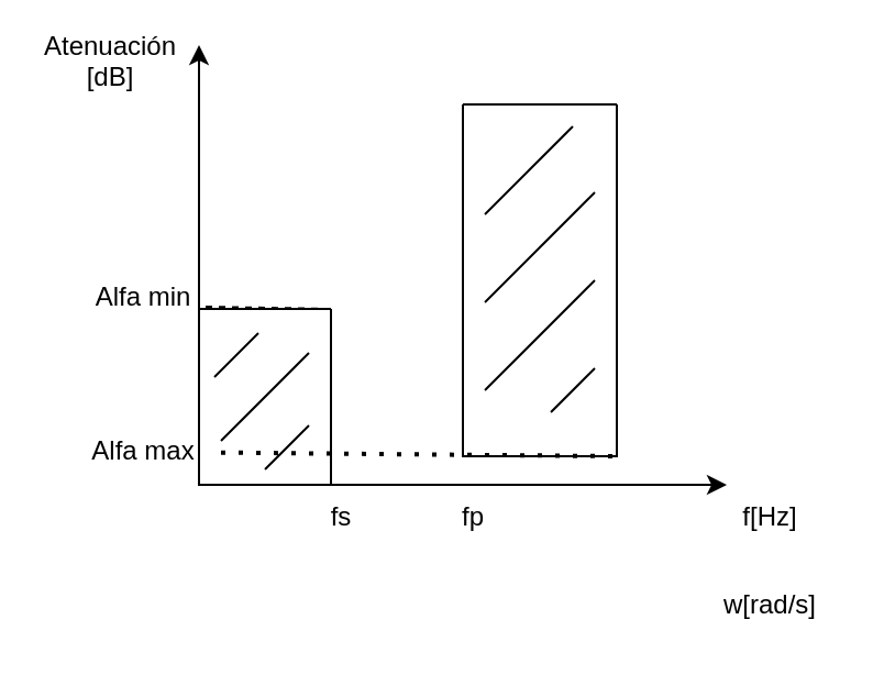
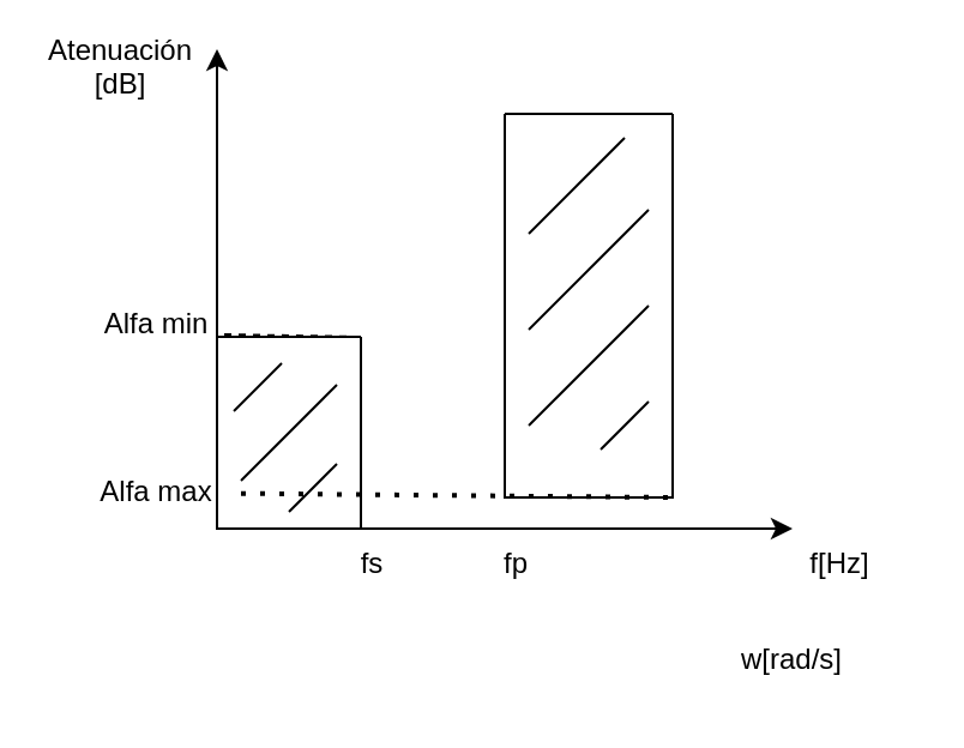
  <mxCell id="0" />
  <mxCell id="1" parent="0" />
  <mxCell id="2" value="" style="endArrow=classic;html=1;rounded=0;" parent="1" edge="1"><mxGeometry width="50" height="50" relative="1" as="geometry"><mxPoint x="90" y="220" as="sourcePoint" /><mxPoint x="90" y="20" as="targetPoint" /></mxGeometry></mxCell>
  <mxCell id="3" value="" style="endArrow=classic;html=1;rounded=0;" parent="1" edge="1"><mxGeometry width="50" height="50" relative="1" as="geometry"><mxPoint x="90" y="220" as="sourcePoint" /><mxPoint x="330" y="220" as="targetPoint" /></mxGeometry></mxCell>
  <mxCell id="4" value="&lt;div&gt;Atenuación&lt;/div&gt;&lt;div&gt;[dB]&lt;/div&gt;&lt;div&gt;&lt;br&gt;&lt;/div&gt;" style="text;html=1;strokeColor=none;fillColor=none;align=center;verticalAlign=middle;whiteSpace=wrap;rounded=0;" parent="1" vertex="1"><mxGeometry x="20" y="20" width="60" height="30" as="geometry" /></mxCell>
  <mxCell id="5" value="Alfa min" style="text;html=1;strokeColor=none;fillColor=none;align=center;verticalAlign=middle;whiteSpace=wrap;rounded=0;" parent="1" vertex="1"><mxGeometry x="30" y="120" width="70" height="30" as="geometry" /></mxCell>
- <mxCell id="6" value="w[rad/s]" style="text;html=1;strokeColor=none;fillColor=none;align=center;verticalAlign=middle;whiteSpace=wrap;rounded=0;" parent="1" vertex="1"><mxGeometry x="320" y="260" width="60" height="30" as="geometry" /></mxCell>
+ <mxCell id="6" value="w[rad/s]" style="text;html=1;strokeColor=none;fillColor=none;align=center;verticalAlign=middle;whiteSpace=wrap;rounded=0;" parent="1" vertex="1"><mxGeometry x="300" y="260" width="60" height="30" as="geometry" /></mxCell>
  <mxCell id="7" value="&lt;div&gt;Alfa max&lt;/div&gt;" style="text;html=1;strokeColor=none;fillColor=none;align=center;verticalAlign=middle;whiteSpace=wrap;rounded=0;" parent="1" vertex="1"><mxGeometry x="30" y="190" width="70" height="30" as="geometry" /></mxCell>
  <mxCell id="8" value="fs" style="text;html=1;strokeColor=none;fillColor=none;align=center;verticalAlign=middle;whiteSpace=wrap;rounded=0;" parent="1" vertex="1"><mxGeometry x="120" y="220" width="70" height="30" as="geometry" /></mxCell>
  <mxCell id="9" value="fp" style="text;html=1;strokeColor=none;fillColor=none;align=center;verticalAlign=middle;whiteSpace=wrap;rounded=0;" parent="1" vertex="1"><mxGeometry x="180" y="220" width="70" height="30" as="geometry" /></mxCell>
  <mxCell id="10" value="f[Hz]" style="text;html=1;strokeColor=none;fillColor=none;align=center;verticalAlign=middle;whiteSpace=wrap;rounded=0;" parent="1" vertex="1"><mxGeometry x="320" y="220" width="60" height="30" as="geometry" /></mxCell>
  <mxCell id="11" value="" style="swimlane;startSize=0;" vertex="1" parent="1"><mxGeometry x="210" y="47" width="70" height="160" as="geometry" /></mxCell>
  <mxCell id="12" value="" style="endArrow=none;dashed=1;html=1;rounded=0;entryX=1;entryY=0;entryDx=0;entryDy=0;" edge="1" parent="11" target="17"><mxGeometry width="50" height="50" relative="1" as="geometry"><mxPoint x="-117" y="92" as="sourcePoint" /><mxPoint x="-67" y="42" as="targetPoint" /></mxGeometry></mxCell>
  <mxCell id="13" value="" style="endArrow=none;html=1;rounded=0;" edge="1" parent="11"><mxGeometry width="50" height="50" relative="1" as="geometry"><mxPoint x="10" y="50" as="sourcePoint" /><mxPoint x="50" y="10" as="targetPoint" /><Array as="points"><mxPoint x="30" y="30" /></Array></mxGeometry></mxCell>
  <mxCell id="14" value="" style="endArrow=none;html=1;rounded=0;" edge="1" parent="11"><mxGeometry width="50" height="50" relative="1" as="geometry"><mxPoint x="10" y="90" as="sourcePoint" /><mxPoint x="60" y="40" as="targetPoint" /></mxGeometry></mxCell>
  <mxCell id="15" value="" style="endArrow=none;html=1;rounded=0;" edge="1" parent="11"><mxGeometry width="50" height="50" relative="1" as="geometry"><mxPoint x="10" y="130" as="sourcePoint" /><mxPoint x="60" y="80" as="targetPoint" /></mxGeometry></mxCell>
  <mxCell id="16" value="" style="endArrow=none;html=1;rounded=0;" edge="1" parent="11"><mxGeometry width="50" height="50" relative="1" as="geometry"><mxPoint x="40" y="140" as="sourcePoint" /><mxPoint x="60" y="120" as="targetPoint" /></mxGeometry></mxCell>
  <mxCell id="17" value="" style="swimlane;startSize=0;" vertex="1" parent="1"><mxGeometry x="90" y="140" width="60" height="80" as="geometry" /></mxCell>
  <mxCell id="18" value="" style="endArrow=none;html=1;rounded=0;" edge="1" parent="17"><mxGeometry width="50" height="50" relative="1" as="geometry"><mxPoint x="10" y="60" as="sourcePoint" /><mxPoint x="50" y="20" as="targetPoint" /></mxGeometry></mxCell>
  <mxCell id="19" value="" style="endArrow=none;html=1;rounded=0;" edge="1" parent="1"><mxGeometry width="50" height="50" relative="1" as="geometry"><mxPoint x="97" y="171" as="sourcePoint" /><mxPoint x="117" y="151" as="targetPoint" /></mxGeometry></mxCell>
  <mxCell id="20" value="" style="endArrow=none;html=1;rounded=0;" edge="1" parent="1"><mxGeometry width="50" height="50" relative="1" as="geometry"><mxPoint x="120" y="213" as="sourcePoint" /><mxPoint x="140" y="193" as="targetPoint" /></mxGeometry></mxCell>
  <mxCell id="21" value="" style="endArrow=none;dashed=1;html=1;dashPattern=1 3;strokeWidth=2;rounded=0;entryX=1;entryY=1;entryDx=0;entryDy=0;" edge="1" parent="1" target="11" source="7"><mxGeometry width="50" height="50" relative="1" as="geometry"><mxPoint x="210" y="207" as="sourcePoint" /><mxPoint x="280" y="217" as="targetPoint" /></mxGeometry></mxCell>
